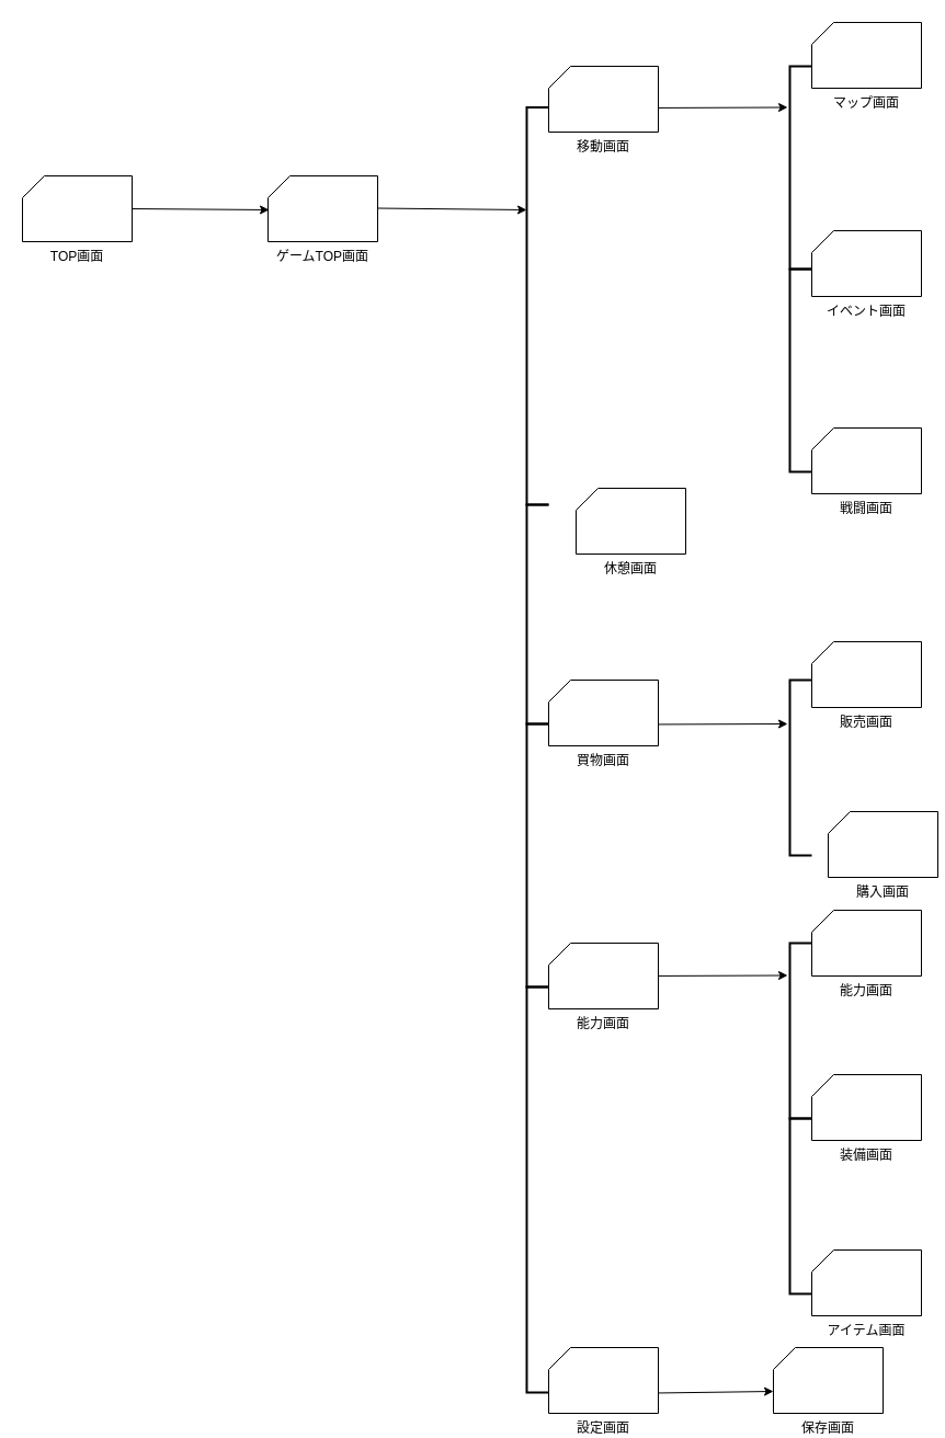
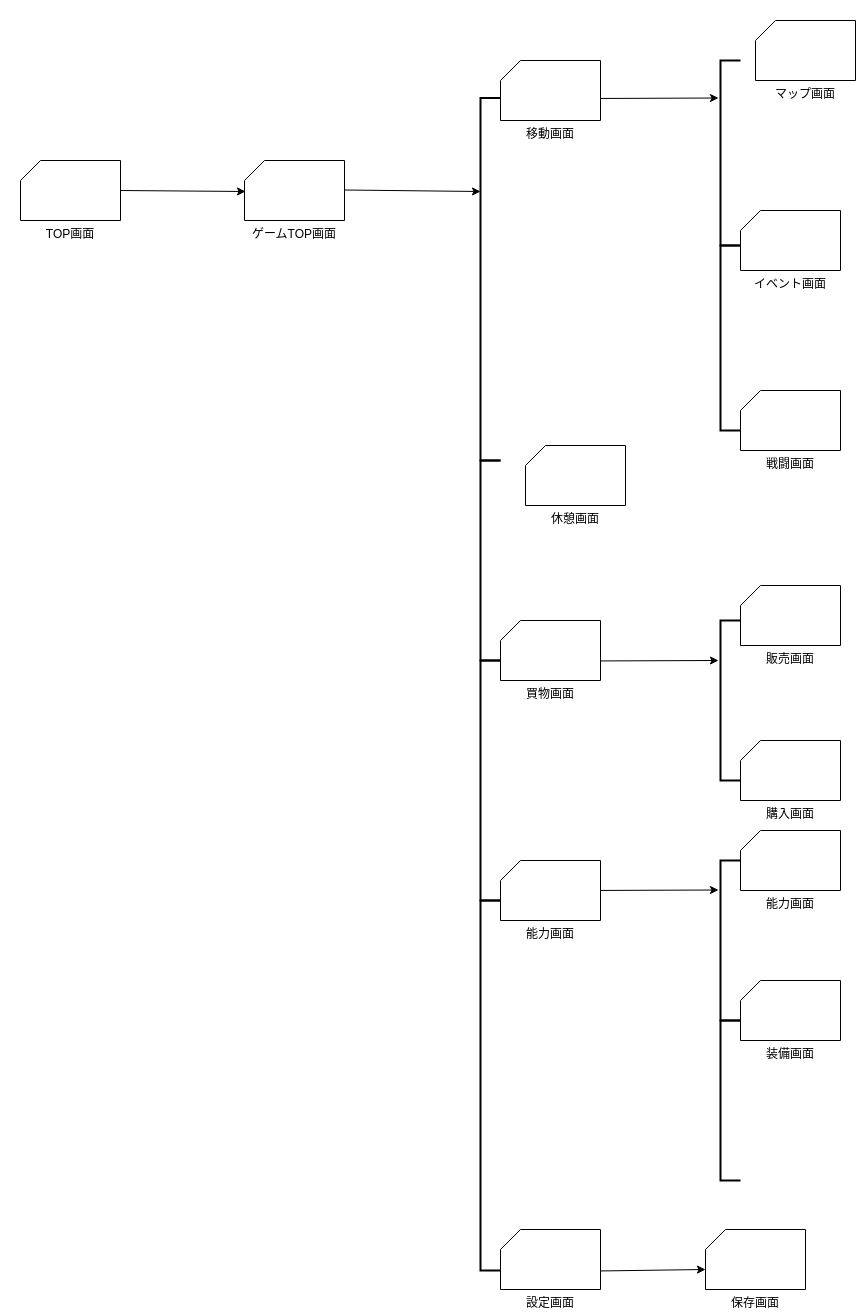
  <mxCell id="0" />
  <mxCell id="1" parent="0" />
  <mxCell id="2" value="TOP画面" style="verticalLabelPosition=bottom;verticalAlign=top;html=1;shape=card;whiteSpace=wrap;size=20;arcSize=12;" vertex="1" parent="1"><mxGeometry x="20" y="160" width="100" height="60" as="geometry" /></mxCell>
  <mxCell id="3" value="ゲームTOP画面" style="verticalLabelPosition=bottom;verticalAlign=top;html=1;shape=card;whiteSpace=wrap;size=20;arcSize=12;" vertex="1" parent="1"><mxGeometry x="244" y="160" width="100" height="60" as="geometry" /></mxCell>
  <mxCell id="4" value="" style="endArrow=classic;html=1;exitX=1;exitY=0.5;exitDx=0;exitDy=0;exitPerimeter=0;" edge="1" parent="1" source="2"><mxGeometry width="50" height="50" relative="1" as="geometry"><mxPoint x="140" y="190" as="sourcePoint" /><mxPoint x="245" y="191" as="targetPoint" /></mxGeometry></mxCell>
  <mxCell id="5" value="移動画面" style="verticalLabelPosition=bottom;verticalAlign=top;html=1;shape=card;whiteSpace=wrap;size=20;arcSize=12;" vertex="1" parent="1"><mxGeometry x="500" width="100" height="60" as="geometry" y="60" /></mxCell>
  <mxCell id="6" value="休憩画面" style="verticalLabelPosition=bottom;verticalAlign=top;html=1;shape=card;whiteSpace=wrap;size=20;arcSize=12;" vertex="1" parent="1"><mxGeometry x="525" y="445" width="100" height="60" as="geometry" /></mxCell>
  <mxCell id="7" value="買物画面" style="verticalLabelPosition=bottom;verticalAlign=top;html=1;shape=card;whiteSpace=wrap;size=20;arcSize=12;" vertex="1" parent="1"><mxGeometry x="500" y="620" width="100" height="60" as="geometry" /></mxCell>
  <mxCell id="8" value="能力画面" style="verticalLabelPosition=bottom;verticalAlign=top;html=1;shape=card;whiteSpace=wrap;size=20;arcSize=12;" vertex="1" parent="1"><mxGeometry x="500" y="860" width="100" height="60" as="geometry" /></mxCell>
  <mxCell id="9" value="設定画面" style="verticalLabelPosition=bottom;verticalAlign=top;html=1;shape=card;whiteSpace=wrap;size=20;arcSize=12;" vertex="1" parent="1"><mxGeometry x="500" y="1229" width="100" height="60" as="geometry" /></mxCell>
  <mxCell id="10" value="" style="endArrow=classic;html=1;exitX=1;exitY=0.5;exitDx=0;exitDy=0;exitPerimeter=0;entryX=0;entryY=0.258;entryDx=0;entryDy=0;entryPerimeter=0;" edge="1" parent="1" target="11"><mxGeometry width="50" height="50" relative="1" as="geometry"><mxPoint x="344" y="189.5" as="sourcePoint" /><mxPoint x="469" y="190.5" as="targetPoint" /></mxGeometry></mxCell>
  <mxCell id="11" value="" style="strokeWidth=2;html=1;shape=mxgraph.flowchart.annotation_1;align=left;pointerEvents=1;" vertex="1" parent="1"><mxGeometry x="480" y="97.5" width="20" height="362.5" as="geometry" /></mxCell>
  <mxCell id="12" value="" style="strokeWidth=2;html=1;shape=mxgraph.flowchart.annotation_1;align=left;pointerEvents=1;" vertex="1" parent="1"><mxGeometry x="720" width="20" height="185" as="geometry" y="60" /></mxCell>
  <mxCell id="13" value="" style="strokeWidth=2;html=1;shape=mxgraph.flowchart.annotation_1;align=left;pointerEvents=1;" vertex="1" parent="1"><mxGeometry x="480" y="460" width="20" height="200" as="geometry" /></mxCell>
  <mxCell id="14" value="" style="strokeWidth=2;html=1;shape=mxgraph.flowchart.annotation_1;align=left;pointerEvents=1;" vertex="1" parent="1"><mxGeometry x="720" y="620" width="20" height="160" as="geometry" /></mxCell>
  <mxCell id="15" value="" style="strokeWidth=2;html=1;shape=mxgraph.flowchart.annotation_1;align=left;pointerEvents=1;" vertex="1" parent="1"><mxGeometry x="720" y="245" width="20" height="185" as="geometry" /></mxCell>
  <mxCell id="16" value="" style="strokeWidth=2;html=1;shape=mxgraph.flowchart.annotation_1;align=left;pointerEvents=1;" vertex="1" parent="1"><mxGeometry x="480" y="660" width="20" height="240" as="geometry" /></mxCell>
  <mxCell id="17" value="" style="strokeWidth=2;html=1;shape=mxgraph.flowchart.annotation_1;align=left;pointerEvents=1;" vertex="1" parent="1"><mxGeometry x="720" y="860" width="20" height="160" as="geometry" /></mxCell>
  <mxCell id="18" value="" style="strokeWidth=2;html=1;shape=mxgraph.flowchart.annotation_1;align=left;pointerEvents=1;" vertex="1" parent="1"><mxGeometry x="720" y="1020" width="20" height="160" as="geometry" /></mxCell>
  <mxCell id="19" value="" style="strokeWidth=2;html=1;shape=mxgraph.flowchart.annotation_1;align=left;pointerEvents=1;" vertex="1" parent="1"><mxGeometry x="480" y="900" width="20" height="370" as="geometry" /></mxCell>
  <mxCell id="20" value="" style="endArrow=classic;html=1;exitX=1;exitY=0.5;exitDx=0;exitDy=0;exitPerimeter=0;entryX=-0.1;entryY=0.157;entryDx=0;entryDy=0;entryPerimeter=0;" edge="1" parent="1"><mxGeometry width="50" height="50" relative="1" as="geometry"><mxPoint x="600" y="660.45" as="sourcePoint" /><mxPoint x="718" y="659.995" as="targetPoint" /></mxGeometry></mxCell>
  <mxCell id="21" value="" style="endArrow=classic;html=1;exitX=1;exitY=0.5;exitDx=0;exitDy=0;exitPerimeter=0;entryX=-0.1;entryY=0.157;entryDx=0;entryDy=0;entryPerimeter=0;" edge="1" parent="1"><mxGeometry width="50" height="50" relative="1" as="geometry"><mxPoint x="600" y="889.95" as="sourcePoint" /><mxPoint x="718" y="889.495" as="targetPoint" /></mxGeometry></mxCell>
  <mxCell id="22" value="" style="endArrow=classic;html=1;exitX=1;exitY=0.5;exitDx=0;exitDy=0;exitPerimeter=0;entryX=0;entryY=0;entryDx=0;entryDy=40;entryPerimeter=0;" edge="1" parent="1" target="32"><mxGeometry width="50" height="50" relative="1" as="geometry"><mxPoint x="600" y="1270.46" as="sourcePoint" /><mxPoint x="718" y="1270.005" as="targetPoint" /></mxGeometry></mxCell>
  <mxCell id="23" value="" style="endArrow=classic;html=1;exitX=1;exitY=0.5;exitDx=0;exitDy=0;exitPerimeter=0;entryX=-0.1;entryY=0.157;entryDx=0;entryDy=0;entryPerimeter=0;" edge="1" parent="1"><mxGeometry width="50" height="50" relative="1" as="geometry"><mxPoint x="600" y="97.96" as="sourcePoint" /><mxPoint x="718" y="97.505" as="targetPoint" /></mxGeometry></mxCell>
- <mxCell id="24" value="マップ画面" style="verticalLabelPosition=bottom;verticalAlign=top;html=1;shape=card;whiteSpace=wrap;size=20;arcSize=12;" vertex="1" parent="1"><mxGeometry x="740" y="20" width="100" height="60" as="geometry" /></mxCell>
+ <mxCell id="24" value="マップ画面" style="verticalLabelPosition=bottom;verticalAlign=top;html=1;shape=card;whiteSpace=wrap;size=20;arcSize=12;" vertex="1" parent="1"><mxGeometry x="755" y="20" width="100" height="60" as="geometry" /></mxCell>
  <mxCell id="25" value="イベント画面" style="verticalLabelPosition=bottom;verticalAlign=top;html=1;shape=card;whiteSpace=wrap;size=20;arcSize=12;" vertex="1" parent="1"><mxGeometry x="740" y="210" width="100" height="60" as="geometry" /></mxCell>
  <mxCell id="26" value="戦闘画面" style="verticalLabelPosition=bottom;verticalAlign=top;html=1;shape=card;whiteSpace=wrap;size=20;arcSize=12;" vertex="1" parent="1"><mxGeometry x="740" y="390" width="100" height="60" as="geometry" /></mxCell>
  <mxCell id="27" value="販売画面" style="verticalLabelPosition=bottom;verticalAlign=top;html=1;shape=card;whiteSpace=wrap;size=20;arcSize=12;" vertex="1" parent="1"><mxGeometry x="740" y="585" width="100" height="60" as="geometry" /></mxCell>
- <mxCell id="28" value="購入画面" style="verticalLabelPosition=bottom;verticalAlign=top;html=1;shape=card;whiteSpace=wrap;size=20;arcSize=12;" vertex="1" parent="1"><mxGeometry x="755" y="740" width="100" height="60" as="geometry" /></mxCell>
+ <mxCell id="28" value="購入画面" style="verticalLabelPosition=bottom;verticalAlign=top;html=1;shape=card;whiteSpace=wrap;size=20;arcSize=12;" vertex="1" parent="1"><mxGeometry x="740" y="740" width="100" height="60" as="geometry" /></mxCell>
  <mxCell id="29" value="能力画面" style="verticalLabelPosition=bottom;verticalAlign=top;html=1;shape=card;whiteSpace=wrap;size=20;arcSize=12;" vertex="1" parent="1"><mxGeometry x="740" y="830" width="100" height="60" as="geometry" /></mxCell>
  <mxCell id="30" value="装備画面" style="verticalLabelPosition=bottom;verticalAlign=top;html=1;shape=card;whiteSpace=wrap;size=20;arcSize=12;" vertex="1" parent="1"><mxGeometry x="740" y="980" width="100" height="60" as="geometry" /></mxCell>
- <mxCell id="31" value="アイテム画面" style="verticalLabelPosition=bottom;verticalAlign=top;html=1;shape=card;whiteSpace=wrap;size=20;arcSize=12;" vertex="1" parent="1"><mxGeometry x="740" y="1140" width="100" height="60" as="geometry" /></mxCell>
  <mxCell id="32" value="保存画面" style="verticalLabelPosition=bottom;verticalAlign=top;html=1;shape=card;whiteSpace=wrap;size=20;arcSize=12;" vertex="1" parent="1"><mxGeometry x="705" y="1229" width="100" height="60" as="geometry" /></mxCell>
